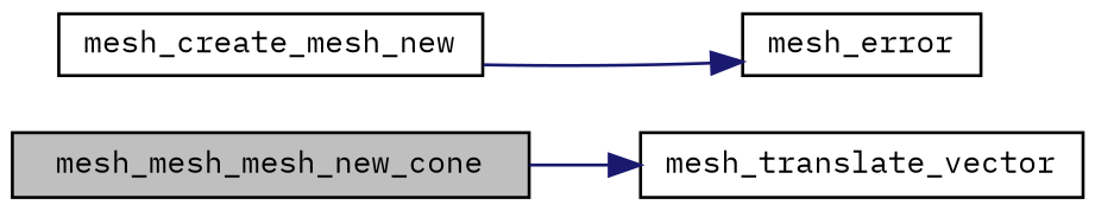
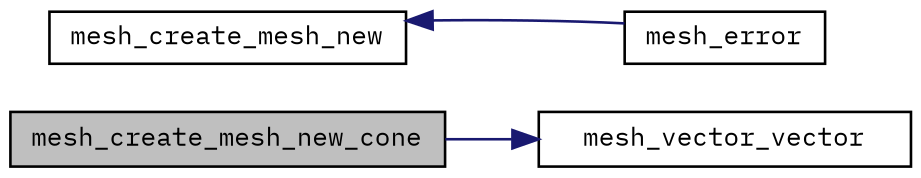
  digraph {
    fontname="IBM Plex Mono"
    rankdir=LR
    node [color=black fillcolor=white fontname="IBM Plex Mono" fontsize=10 shape=record style=filled]
    edge [color=midnightblue fontname="IBM Plex Mono" fontsize=10 labelfontname=Helvetica labelfontsize=10 style=solid]
-   n1 [fillcolor=grey75 fontcolor=black height=0.2 label=mesh_mesh_mesh_new_cone width=0.4]
-   n2 [height=0.2 label=mesh_translate_vector width=0.4]
+   n1 [fillcolor=grey75 fontcolor=black height=0.2 label=mesh_create_mesh_new_cone width=0.4]
+   n2 [height=0.2 label=mesh_vector_vector width=0.4]
    n3 [height=0.2 label=mesh_create_mesh_new width=0.4]
    n4 [height=0.2 label=mesh_error width=0.4]
    n1 -> n2
-   n3 -> n4
+   n4 -> n3
  }
